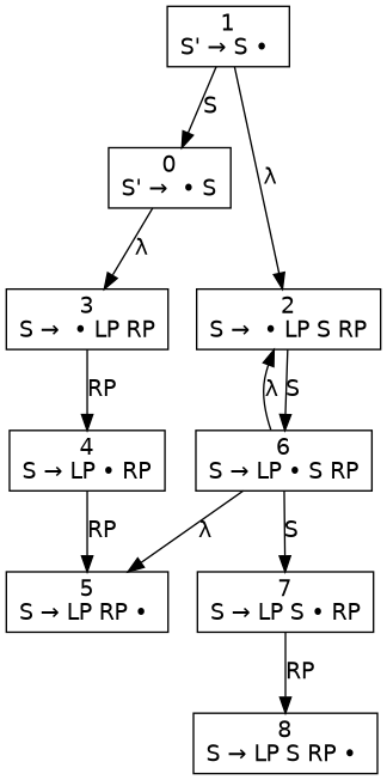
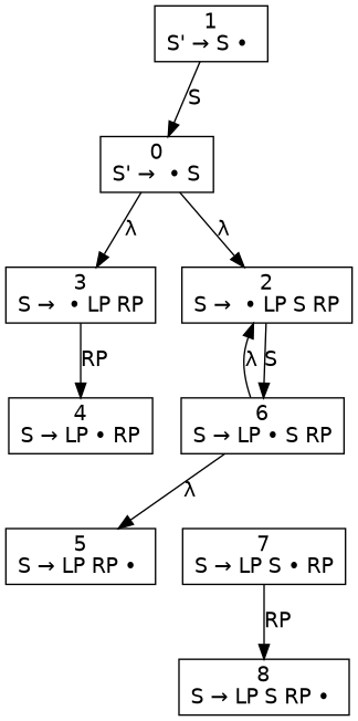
  digraph {
    node [fontname=Helvetica shape=box]
    edge [fontname=Helvetica]
    n1 [label=<0<br />S' →  • S>]
    n2 [label=<2<br />S →  • LP S RP>]
    n3 [label=<3<br />S →  • LP RP>]
    n4 [label=<1<br />S' → S • >]
    n5 [label=<6<br />S → LP • S RP>]
    n6 [label=<4<br />S → LP • RP>]
    n7 [label=<5<br />S → LP RP • >]
    n8 [label=<7<br />S → LP S • RP>]
    n9 [label=<8<br />S → LP S RP • >]
-   n4 -> n2 [label=<&lambda;>]
+   n1 -> n2 [label=<&lambda;>]
    n1 -> n3 [label=<&lambda;>]
    n2 -> n5 [label=S]
    n3 -> n6 [label=RP]
    n4 -> n1 [label=S]
    n5 -> n2 [label=<&lambda;>]
    n5 -> n7 [label=<&lambda;>]
-   n5 -> n8 [label=S]
-   n6 -> n7 [label=RP]
    n8 -> n9 [label=RP]
  }
